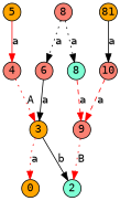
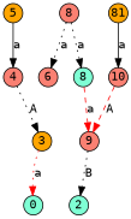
  digraph {
    fontname="DejaVu Sans Mono"
    rankdir=TB
    node [fillcolor=salmon fixedsize=true fontname="DejaVu Sans Mono" shape=circle style=filled]
    edge [color=black fontname="DejaVu Sans Mono" style=dotted]
-   0 [fillcolor=orange width=0.3]
+   0 [fillcolor=aquamarine width=0.3]
    2 [fillcolor=aquamarine width=0.3]
    3 [fillcolor=orange width=0.3]
    9 [width=0.3]
    4 [width=0.3]
    6 [width=0.3]
    8 [fillcolor=aquamarine width=0.3]
    10 [width=0.3]
    5 [fillcolor=orange width=0.3]
    n10 [label=8 width=0.3]
    n11 [fillcolor=orange label=81 width=0.3]
    subgraph sub_1 {
      rank=same
      0
    }
    subgraph sub_2 {
      rank=same
      2
    }
    subgraph sub_3 {
      rank=same
      3
      9
    }
    subgraph sub_4 {
      rank=same
      4
      6
      8
      10
    }
    subgraph sub_5 {
      rank=same
      5
      n10
      n11
    }
    3 -> 0 [color=red label=a]
-   3 -> 2 [label=b style=solid]
-   9 -> 2 [color=red label=B]
-   4 -> 3 [color=red label=A]
-   6 -> 3 [label=a style=solid]
+   9 -> 2 [label=B]
+   4 -> 3 [label=A]
    8 -> 9 [color=red label=a style=dashed]
-   10 -> 9 [color=red label=a style=dashed]
-   5 -> 4 [color=red label=a style=solid]
+   10 -> 9 [color=red label=A style=dashed]
+   5 -> 4 [label=a style=solid]
    n10 -> 6 [label=a]
    n10 -> 8 [label=a]
    n11 -> 10 [label=a style=solid]
  }
